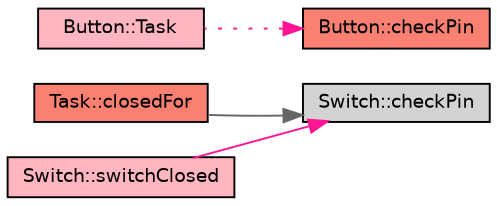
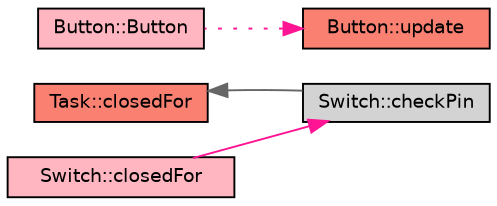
  digraph {
    rankdir=RL
    node [color=black fillcolor=salmon fontname=Helvetica fontsize=10 shape=record style=filled]
    edge [color=deeppink dir=back fontname=Helvetica fontsize=10 labelfontname=Helvetica labelfontsize=10 style=solid]
    n1 [fillcolor=lightgrey fontcolor=black height=0.2 label="Switch::checkPin" width=0.4]
    n2 [height=0.2 label="Task::closedFor" width=0.4]
-   n3 [fillcolor=lightpink height=0.2 label="Switch::switchClosed" width=0.4]
-   n4 [height=0.2 label="Button::checkPin" width=0.4]
-   n5 [fillcolor=lightpink height=0.2 label="Button::Task" width=0.4]
-   n1 -> n2 [color=gray40]
+   n3 [fillcolor=lightpink height=0.2 label="Switch::closedFor" width=0.4]
+   n4 [height=0.2 label="Button::update" width=0.4]
+   n5 [fillcolor=lightpink height=0.2 label="Button::Button" width=0.4]
+   n2 -> n1 [color=gray40]
    n1 -> n3
    n4 -> n5 [style=dotted]
  }
